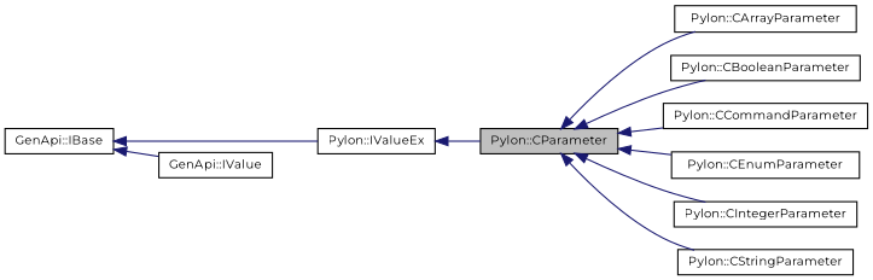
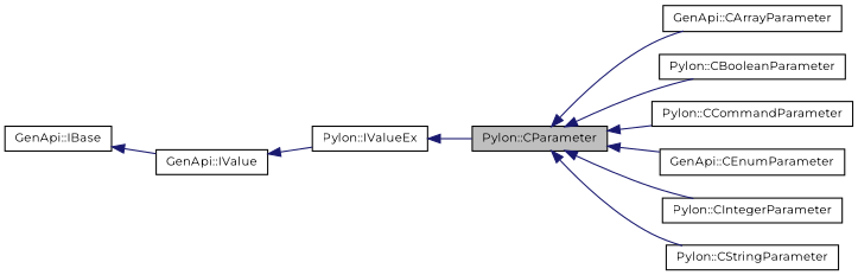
  digraph {
    fontname=Montserrat
    rankdir=LR
    node [color=black fillcolor=white fontname=Montserrat fontsize=10 shape=record style=filled]
    edge [color=midnightblue dir=back fontname=Montserrat fontsize=10 labelfontname=Helvetica labelfontsize=10 style=solid]
    n1 [fillcolor=grey75 fontcolor=black height=0.2 label="Pylon::CParameter" width=0.4]
-   n2 [height=0.2 label="Pylon::CArrayParameter" width=0.4]
+   n2 [height=0.2 label="GenApi::CArrayParameter" width=0.4]
    n3 [height=0.2 label="Pylon::CBooleanParameter" width=0.4]
    n4 [height=0.2 label="Pylon::CCommandParameter" width=0.4]
-   n5 [height=0.2 label="Pylon::CEnumParameter" width=0.4]
+   n5 [height=0.2 label="GenApi::CEnumParameter" width=0.4]
    n6 [height=0.2 label="Pylon::CIntegerParameter" width=0.4]
    n7 [height=0.2 label="Pylon::CStringParameter" width=0.4]
    n8 [height=0.2 label="Pylon::IValueEx" width=0.4]
    n9 [height=0.2 label="GenApi::IValue" width=0.4]
    n10 [height=0.2 label="GenApi::IBase" width=0.4]
    n1 -> n2
    n1 -> n3
    n1 -> n4
    n1 -> n5
    n1 -> n6
    n1 -> n7
    n8 -> n1
-   n10 -> n8
+   n9 -> n8
    n10 -> n9
  }
